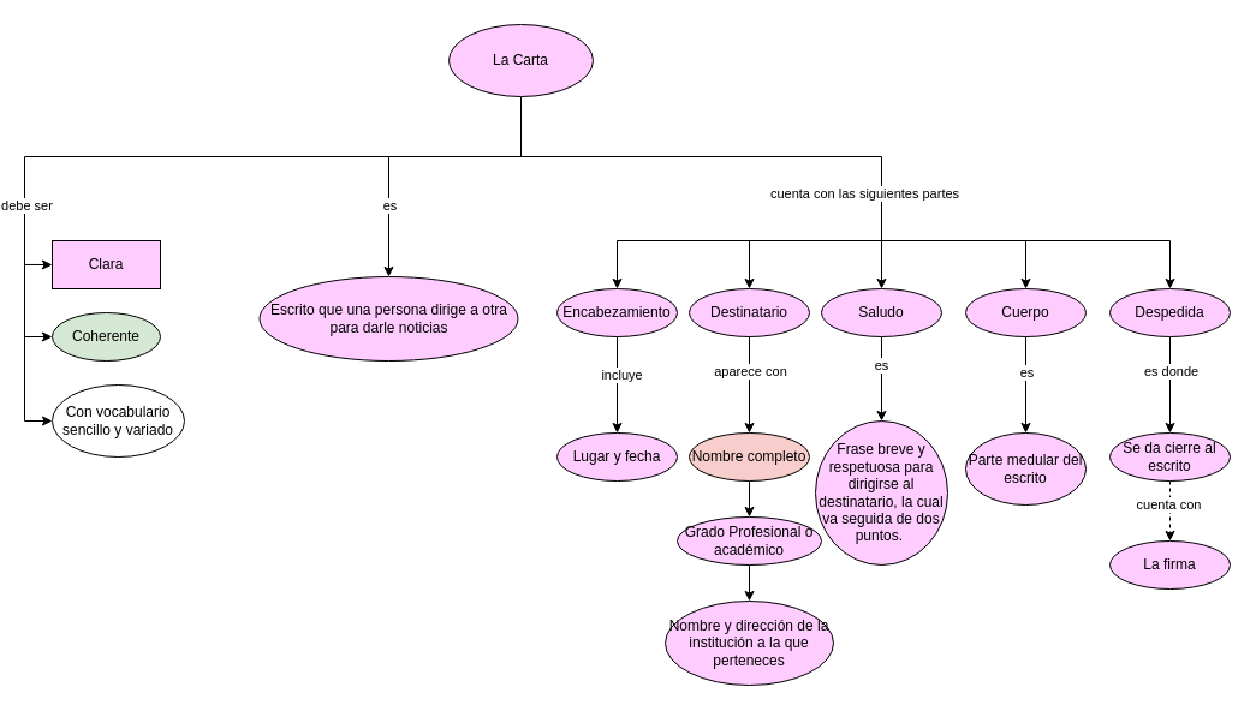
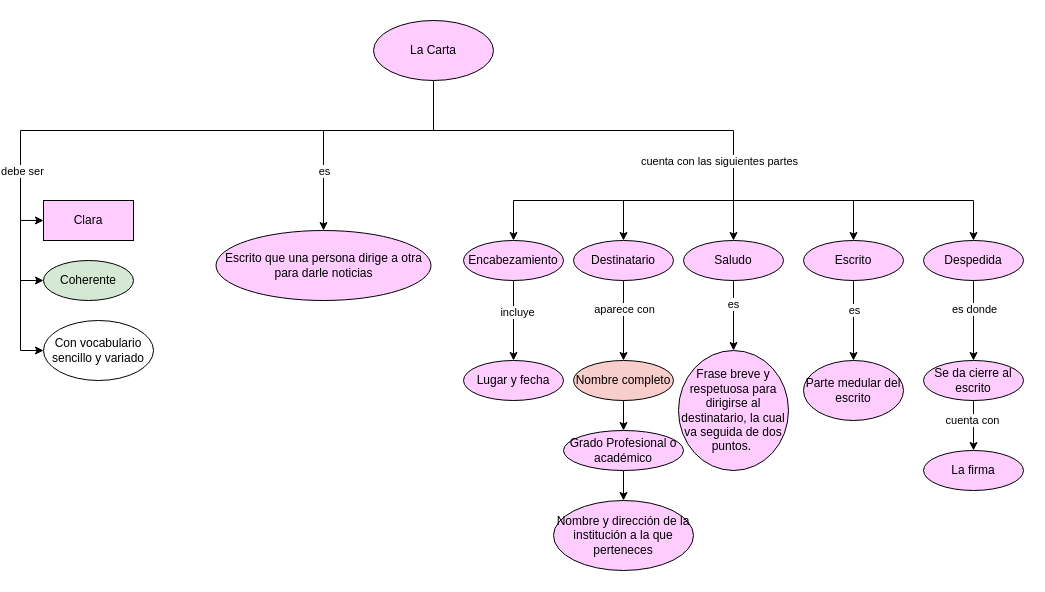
  <mxCell id="0" />
  <mxCell id="1" parent="0" />
  <mxCell id="2" value="" style="edgeStyle=orthogonalEdgeStyle;rounded=0;orthogonalLoop=1;jettySize=auto;html=1;fillColor=#FFCCFF;" edge="1" parent="1" source="4" target="5"><mxGeometry relative="1" as="geometry"><Array as="points"><mxPoint x="433" y="130" /><mxPoint x="323" y="130" /></Array></mxGeometry></mxCell>
  <mxCell id="3" value="es" style="edgeLabel;html=1;align=center;verticalAlign=middle;resizable=0;points=[];fillColor=#FFCCFF;" vertex="1" connectable="0" parent="2"><mxGeometry x="-0.275" y="5" relative="1" as="geometry"><mxPoint x="-66" y="35" as="offset" /></mxGeometry></mxCell>
  <mxCell id="4" value="La Carta" style="ellipse;whiteSpace=wrap;html=1;fillColor=#FFCCFF;" vertex="1" parent="1"><mxGeometry x="373" y="20" width="120" height="60" as="geometry" /></mxCell>
  <mxCell id="5" value="Escrito que una persona dirige a otra para darle noticias" style="ellipse;whiteSpace=wrap;html=1;fillColor=#FFCCFF;" vertex="1" parent="1"><mxGeometry x="215.5" y="230" width="215" height="70" as="geometry" /></mxCell>
  <mxCell id="6" value="" style="endArrow=classic;html=1;rounded=0;entryX=0;entryY=0.5;entryDx=0;entryDy=0;fillColor=#FFCCFF;" edge="1" parent="1" target="10"><mxGeometry width="50" height="50" relative="1" as="geometry"><mxPoint x="323" y="130" as="sourcePoint" /><mxPoint x="20" y="220" as="targetPoint" /><Array as="points"><mxPoint x="20" y="130" /><mxPoint x="20" y="350" /></Array></mxGeometry></mxCell>
  <mxCell id="7" value="debe ser" style="edgeLabel;html=1;align=center;verticalAlign=middle;resizable=0;points=[];fillColor=#FFCCFF;" vertex="1" connectable="0" parent="6"><mxGeometry x="0.734" y="2" relative="1" as="geometry"><mxPoint x="-1" y="-130" as="offset" /></mxGeometry></mxCell>
  <mxCell id="8" value="Clara" style="whiteSpace=wrap;html=1;fillColor=#FFCCFF;rounded=0;" vertex="1" parent="1"><mxGeometry x="43" y="200" width="90" height="40" as="geometry" /></mxCell>
  <mxCell id="9" value="Coherente" style="ellipse;whiteSpace=wrap;html=1;fillColor=#d5e8d4;" vertex="1" parent="1"><mxGeometry x="43" y="260" width="90" height="40" as="geometry" /></mxCell>
  <mxCell id="10" value="Con vocabulario sencillo y variado" style="ellipse;whiteSpace=wrap;html=1;fillColor=#ffffff;" vertex="1" parent="1"><mxGeometry x="43" y="320" width="110" height="60" as="geometry" /></mxCell>
  <mxCell id="11" value="" style="endArrow=classic;html=1;rounded=0;entryX=0;entryY=0.5;entryDx=0;entryDy=0;fillColor=#FFCCFF;" edge="1" parent="1" target="9"><mxGeometry width="50" height="50" relative="1" as="geometry"><mxPoint x="20" y="280" as="sourcePoint" /><mxPoint x="40" y="280" as="targetPoint" /></mxGeometry></mxCell>
  <mxCell id="12" value="" style="endArrow=classic;html=1;rounded=0;entryX=0;entryY=0.5;entryDx=0;entryDy=0;fillColor=#FFCCFF;" edge="1" parent="1" target="8"><mxGeometry width="50" height="50" relative="1" as="geometry"><mxPoint x="20" y="219.95" as="sourcePoint" /><mxPoint x="33" y="220" as="targetPoint" /></mxGeometry></mxCell>
  <mxCell id="13" value="" style="edgeStyle=orthogonalEdgeStyle;rounded=0;orthogonalLoop=1;jettySize=auto;html=1;fillColor=#FFCCFF;" edge="1" parent="1" source="15" target="32"><mxGeometry relative="1" as="geometry" /></mxCell>
  <mxCell id="14" value="incluye" style="edgeLabel;html=1;align=center;verticalAlign=middle;resizable=0;points=[];fillColor=#FFCCFF;" vertex="1" connectable="0" parent="13"><mxGeometry x="-0.233" y="3" relative="1" as="geometry"><mxPoint as="offset" /></mxGeometry></mxCell>
  <mxCell id="15" value="Encabezamiento" style="ellipse;whiteSpace=wrap;html=1;fillColor=#FFCCFF;" vertex="1" parent="1"><mxGeometry x="463" y="240" width="100" height="40" as="geometry" /></mxCell>
  <mxCell id="16" value="" style="endArrow=none;html=1;rounded=0;fillColor=#FFCCFF;" edge="1" parent="1"><mxGeometry width="50" height="50" relative="1" as="geometry"><mxPoint x="323" y="130" as="sourcePoint" /><mxPoint x="733" y="200" as="targetPoint" /><Array as="points"><mxPoint x="733" y="130" /></Array></mxGeometry></mxCell>
  <mxCell id="17" value="cuenta con las siguientes partes" style="edgeLabel;html=1;align=center;verticalAlign=middle;resizable=0;points=[];fillColor=#FFCCFF;" vertex="1" connectable="0" parent="16"><mxGeometry x="0.505" y="-1" relative="1" as="geometry"><mxPoint x="34" y="29" as="offset" /></mxGeometry></mxCell>
  <mxCell id="18" value="" style="edgeStyle=orthogonalEdgeStyle;rounded=0;orthogonalLoop=1;jettySize=auto;html=1;fillColor=#FFCCFF;" edge="1" parent="1" source="20" target="34"><mxGeometry relative="1" as="geometry" /></mxCell>
  <mxCell id="19" value="aparece con" style="edgeLabel;html=1;align=center;verticalAlign=middle;resizable=0;points=[];fillColor=#FFCCFF;" vertex="1" connectable="0" parent="18"><mxGeometry x="-0.308" relative="1" as="geometry"><mxPoint as="offset" /></mxGeometry></mxCell>
  <mxCell id="20" value="Destinatario" style="ellipse;whiteSpace=wrap;html=1;fillColor=#FFCCFF;" vertex="1" parent="1"><mxGeometry x="573" y="240" width="100" height="40" as="geometry" /></mxCell>
  <mxCell id="21" value="" style="edgeStyle=orthogonalEdgeStyle;rounded=0;orthogonalLoop=1;jettySize=auto;html=1;fillColor=#FFCCFF;" edge="1" parent="1" source="23" target="38"><mxGeometry relative="1" as="geometry" /></mxCell>
  <mxCell id="22" value="es" style="edgeLabel;html=1;align=center;verticalAlign=middle;resizable=0;points=[];fillColor=#FFCCFF;" vertex="1" connectable="0" parent="21"><mxGeometry x="-0.356" y="-1" relative="1" as="geometry"><mxPoint as="offset" /></mxGeometry></mxCell>
  <mxCell id="23" value="Saludo&lt;span style=&quot;color: rgba(0, 0, 0, 0); font-family: monospace; font-size: 0px; text-align: start;&quot;&gt;%3CmxGraphModel%3E%3Croot%3E%3CmxCell%20id%3D%220%22%2F%3E%3CmxCell%20id%3D%221%22%20parent%3D%220%22%2F%3E%3CmxCell%20id%3D%222%22%20value%3D%22Destinatario%22%20style%3D%22ellipse%3BwhiteSpace%3Dwrap%3Bhtml%3D1%3B%22%20vertex%3D%221%22%20parent%3D%221%22%3E%3CmxGeometry%20x%3D%22660%22%20y%3D%22320%22%20width%3D%22100%22%20height%3D%2240%22%20as%3D%22geometry%22%2F%3E%3C%2FmxCell%3E%3C%2Froot%3E%3C%2FmxGraphModel%3E&lt;/span&gt;" style="ellipse;whiteSpace=wrap;html=1;fillColor=#FFCCFF;" vertex="1" parent="1"><mxGeometry x="683" y="240" width="100" height="40" as="geometry" /></mxCell>
  <mxCell id="24" value="" style="edgeStyle=orthogonalEdgeStyle;rounded=0;orthogonalLoop=1;jettySize=auto;html=1;fillColor=#FFCCFF;" edge="1" parent="1" source="26" target="43"><mxGeometry relative="1" as="geometry" /></mxCell>
  <mxCell id="25" value="es" style="edgeLabel;html=1;align=center;verticalAlign=middle;resizable=0;points=[];fillColor=#FFCCFF;" vertex="1" connectable="0" parent="24"><mxGeometry x="-0.271" relative="1" as="geometry"><mxPoint as="offset" /></mxGeometry></mxCell>
- <mxCell id="26" value="Cuerpo" style="ellipse;whiteSpace=wrap;html=1;fillColor=#FFCCFF;" vertex="1" parent="1"><mxGeometry x="803" y="240" width="100" height="40" as="geometry" /></mxCell>
+ <mxCell id="26" value="Escrito" style="ellipse;whiteSpace=wrap;html=1;fillColor=#FFCCFF;" vertex="1" parent="1"><mxGeometry x="803" y="240" width="100" height="40" as="geometry" /></mxCell>
  <mxCell id="27" value="" style="endArrow=none;html=1;rounded=0;fillColor=#FFCCFF;" edge="1" parent="1"><mxGeometry width="50" height="50" relative="1" as="geometry"><mxPoint x="513" y="200" as="sourcePoint" /><mxPoint x="973" y="200" as="targetPoint" /></mxGeometry></mxCell>
  <mxCell id="28" value="" style="endArrow=classic;html=1;rounded=0;entryX=0.5;entryY=0;entryDx=0;entryDy=0;fillColor=#FFCCFF;" edge="1" parent="1" target="15"><mxGeometry width="50" height="50" relative="1" as="geometry"><mxPoint x="513" y="200" as="sourcePoint" /><mxPoint x="643" y="230" as="targetPoint" /></mxGeometry></mxCell>
  <mxCell id="29" value="" style="endArrow=classic;html=1;rounded=0;entryX=0.5;entryY=0;entryDx=0;entryDy=0;fillColor=#FFCCFF;" edge="1" parent="1" target="20"><mxGeometry width="50" height="50" relative="1" as="geometry"><mxPoint x="623" y="200" as="sourcePoint" /><mxPoint x="523" y="250" as="targetPoint" /></mxGeometry></mxCell>
  <mxCell id="30" value="" style="endArrow=classic;html=1;rounded=0;entryX=0.5;entryY=0;entryDx=0;entryDy=0;fillColor=#FFCCFF;" edge="1" parent="1" target="23"><mxGeometry width="50" height="50" relative="1" as="geometry"><mxPoint x="733" y="200" as="sourcePoint" /><mxPoint x="633" y="250" as="targetPoint" /></mxGeometry></mxCell>
  <mxCell id="31" value="" style="endArrow=classic;html=1;rounded=0;entryX=0.5;entryY=0;entryDx=0;entryDy=0;fillColor=#FFCCFF;" edge="1" parent="1" target="26"><mxGeometry width="50" height="50" relative="1" as="geometry"><mxPoint x="853" y="200" as="sourcePoint" /><mxPoint x="743" y="250" as="targetPoint" /></mxGeometry></mxCell>
  <mxCell id="32" value="Lugar y fecha" style="ellipse;whiteSpace=wrap;html=1;fillColor=#FFCCFF;" vertex="1" parent="1"><mxGeometry x="463" y="360" width="100" height="40" as="geometry" /></mxCell>
  <mxCell id="33" value="" style="edgeStyle=orthogonalEdgeStyle;rounded=0;orthogonalLoop=1;jettySize=auto;html=1;fillColor=#FFCCFF;" edge="1" parent="1" source="34" target="36"><mxGeometry relative="1" as="geometry" /></mxCell>
  <mxCell id="34" value="Nombre completo" style="ellipse;whiteSpace=wrap;html=1;fillColor=#f8cecc;" vertex="1" parent="1"><mxGeometry x="573" y="360" width="100" height="40" as="geometry" /></mxCell>
  <mxCell id="35" value="" style="edgeStyle=orthogonalEdgeStyle;rounded=0;orthogonalLoop=1;jettySize=auto;html=1;fillColor=#FFCCFF;" edge="1" parent="1" source="36" target="37"><mxGeometry relative="1" as="geometry" /></mxCell>
  <mxCell id="36" value="Grado Profesional o académico" style="ellipse;whiteSpace=wrap;html=1;fillColor=#FFCCFF;" vertex="1" parent="1"><mxGeometry x="563" y="430" width="120" height="40" as="geometry" /></mxCell>
  <mxCell id="37" value="Nombre y dirección de la institución a la que perteneces" style="ellipse;whiteSpace=wrap;html=1;fillColor=#FFCCFF;" vertex="1" parent="1"><mxGeometry x="553" y="500" width="140" height="70" as="geometry" /></mxCell>
  <mxCell id="38" value="Frase breve y respetuosa para dirigirse al destinatario, la cual va seguida de dos puntos.&amp;nbsp;" style="ellipse;whiteSpace=wrap;html=1;fillColor=#FFCCFF;" vertex="1" parent="1"><mxGeometry x="678" y="350" width="110" height="120" as="geometry" /></mxCell>
  <mxCell id="39" value="" style="edgeStyle=orthogonalEdgeStyle;rounded=0;orthogonalLoop=1;jettySize=auto;html=1;fillColor=#FFCCFF;" edge="1" parent="1" source="41" target="46"><mxGeometry relative="1" as="geometry" /></mxCell>
  <mxCell id="40" value="es donde" style="edgeLabel;html=1;align=center;verticalAlign=middle;resizable=0;points=[];fillColor=#FFCCFF;" vertex="1" connectable="0" parent="39"><mxGeometry x="-0.306" relative="1" as="geometry"><mxPoint as="offset" /></mxGeometry></mxCell>
  <mxCell id="41" value="Despedida" style="ellipse;whiteSpace=wrap;html=1;fillColor=#FFCCFF;" vertex="1" parent="1"><mxGeometry x="923" y="240" width="100" height="40" as="geometry" /></mxCell>
  <mxCell id="42" value="" style="endArrow=classic;html=1;rounded=0;entryX=0.5;entryY=0;entryDx=0;entryDy=0;fillColor=#FFCCFF;" edge="1" parent="1" target="41"><mxGeometry width="50" height="50" relative="1" as="geometry"><mxPoint x="973" y="200" as="sourcePoint" /><mxPoint x="863" y="250" as="targetPoint" /></mxGeometry></mxCell>
  <mxCell id="43" value="Parte medular del escrito" style="ellipse;whiteSpace=wrap;html=1;fillColor=#FFCCFF;" vertex="1" parent="1"><mxGeometry x="803" y="360" width="100" height="60" as="geometry" /></mxCell>
- <mxCell id="44" value="" style="edgeStyle=orthogonalEdgeStyle;rounded=0;orthogonalLoop=1;jettySize=auto;html=1;fillColor=#FFCCFF;dashed=1;" edge="1" parent="1" source="46" target="47"><mxGeometry relative="1" as="geometry" /></mxCell>
+ <mxCell id="44" value="" style="edgeStyle=orthogonalEdgeStyle;rounded=0;orthogonalLoop=1;jettySize=auto;html=1;fillColor=#FFCCFF;" edge="1" parent="1" source="46" target="47"><mxGeometry relative="1" as="geometry" /></mxCell>
  <mxCell id="45" value="cuenta con" style="edgeLabel;html=1;align=center;verticalAlign=middle;resizable=0;points=[];fillColor=#FFCCFF;" vertex="1" connectable="0" parent="44"><mxGeometry x="-0.248" y="-2" relative="1" as="geometry"><mxPoint as="offset" /></mxGeometry></mxCell>
  <mxCell id="46" value="Se da cierre al escrito" style="ellipse;whiteSpace=wrap;html=1;fillColor=#FFCCFF;" vertex="1" parent="1"><mxGeometry x="923" y="360" width="100" height="40" as="geometry" /></mxCell>
  <mxCell id="47" value="La firma" style="ellipse;whiteSpace=wrap;html=1;fillColor=#FFCCFF;" vertex="1" parent="1"><mxGeometry x="923" y="450" width="100" height="40" as="geometry" /></mxCell>
